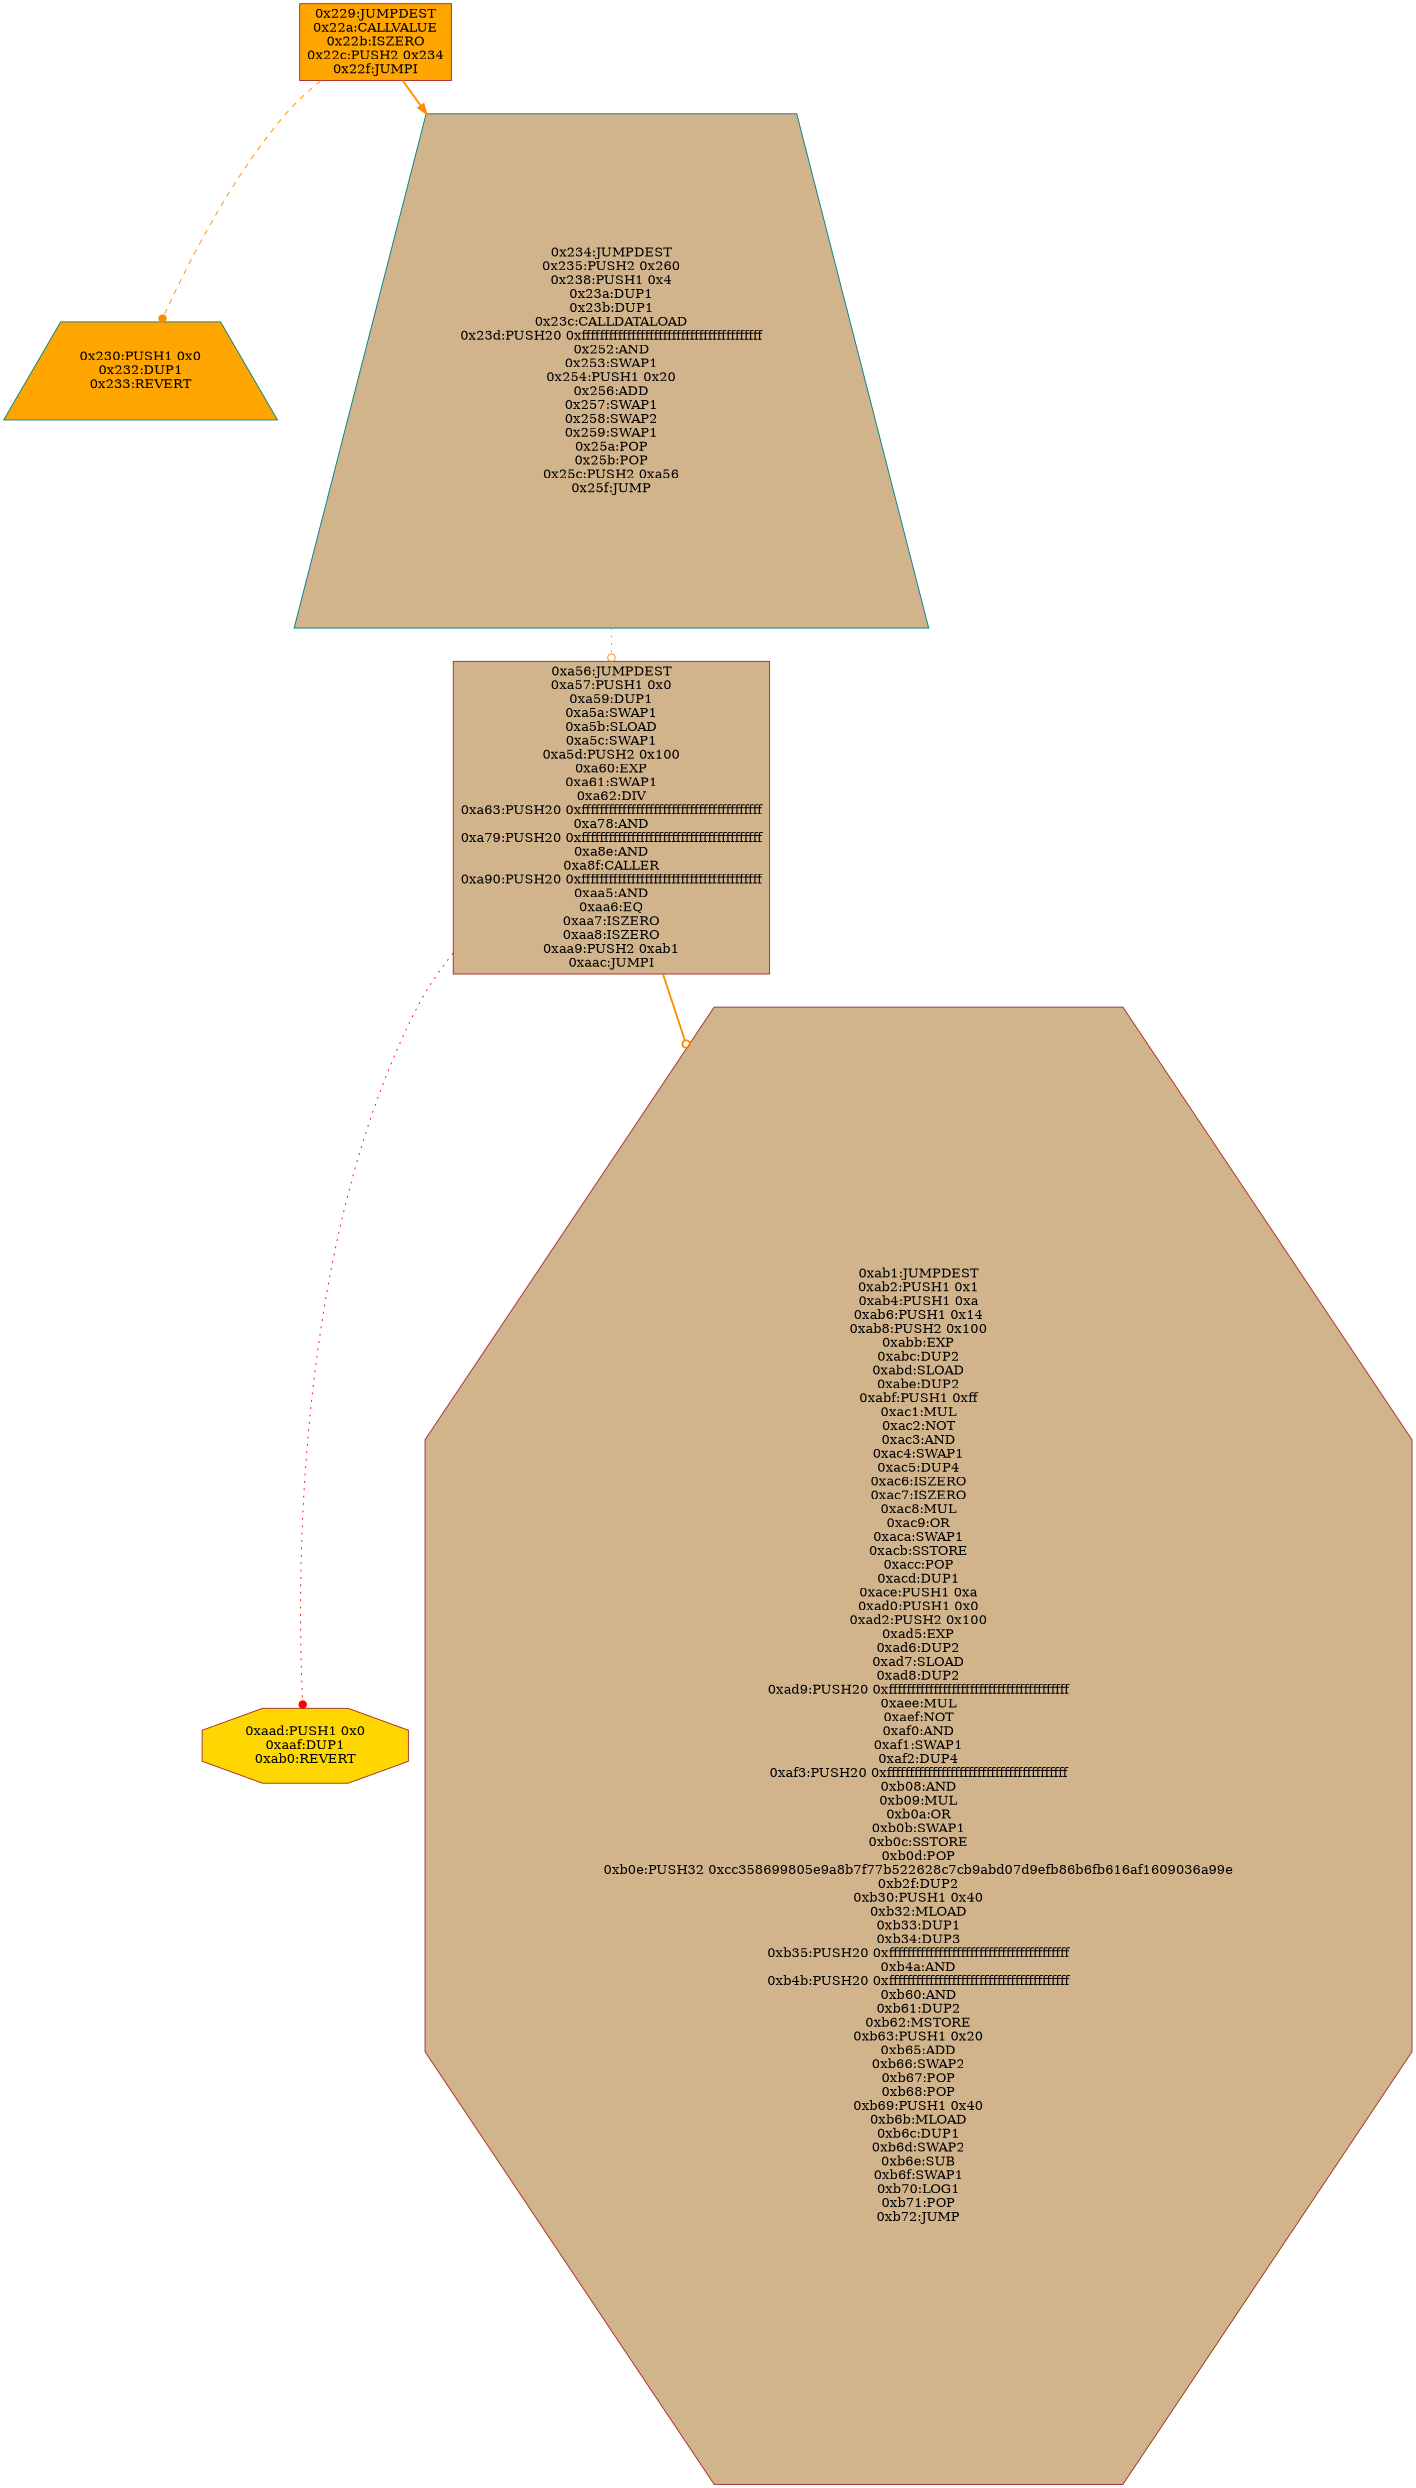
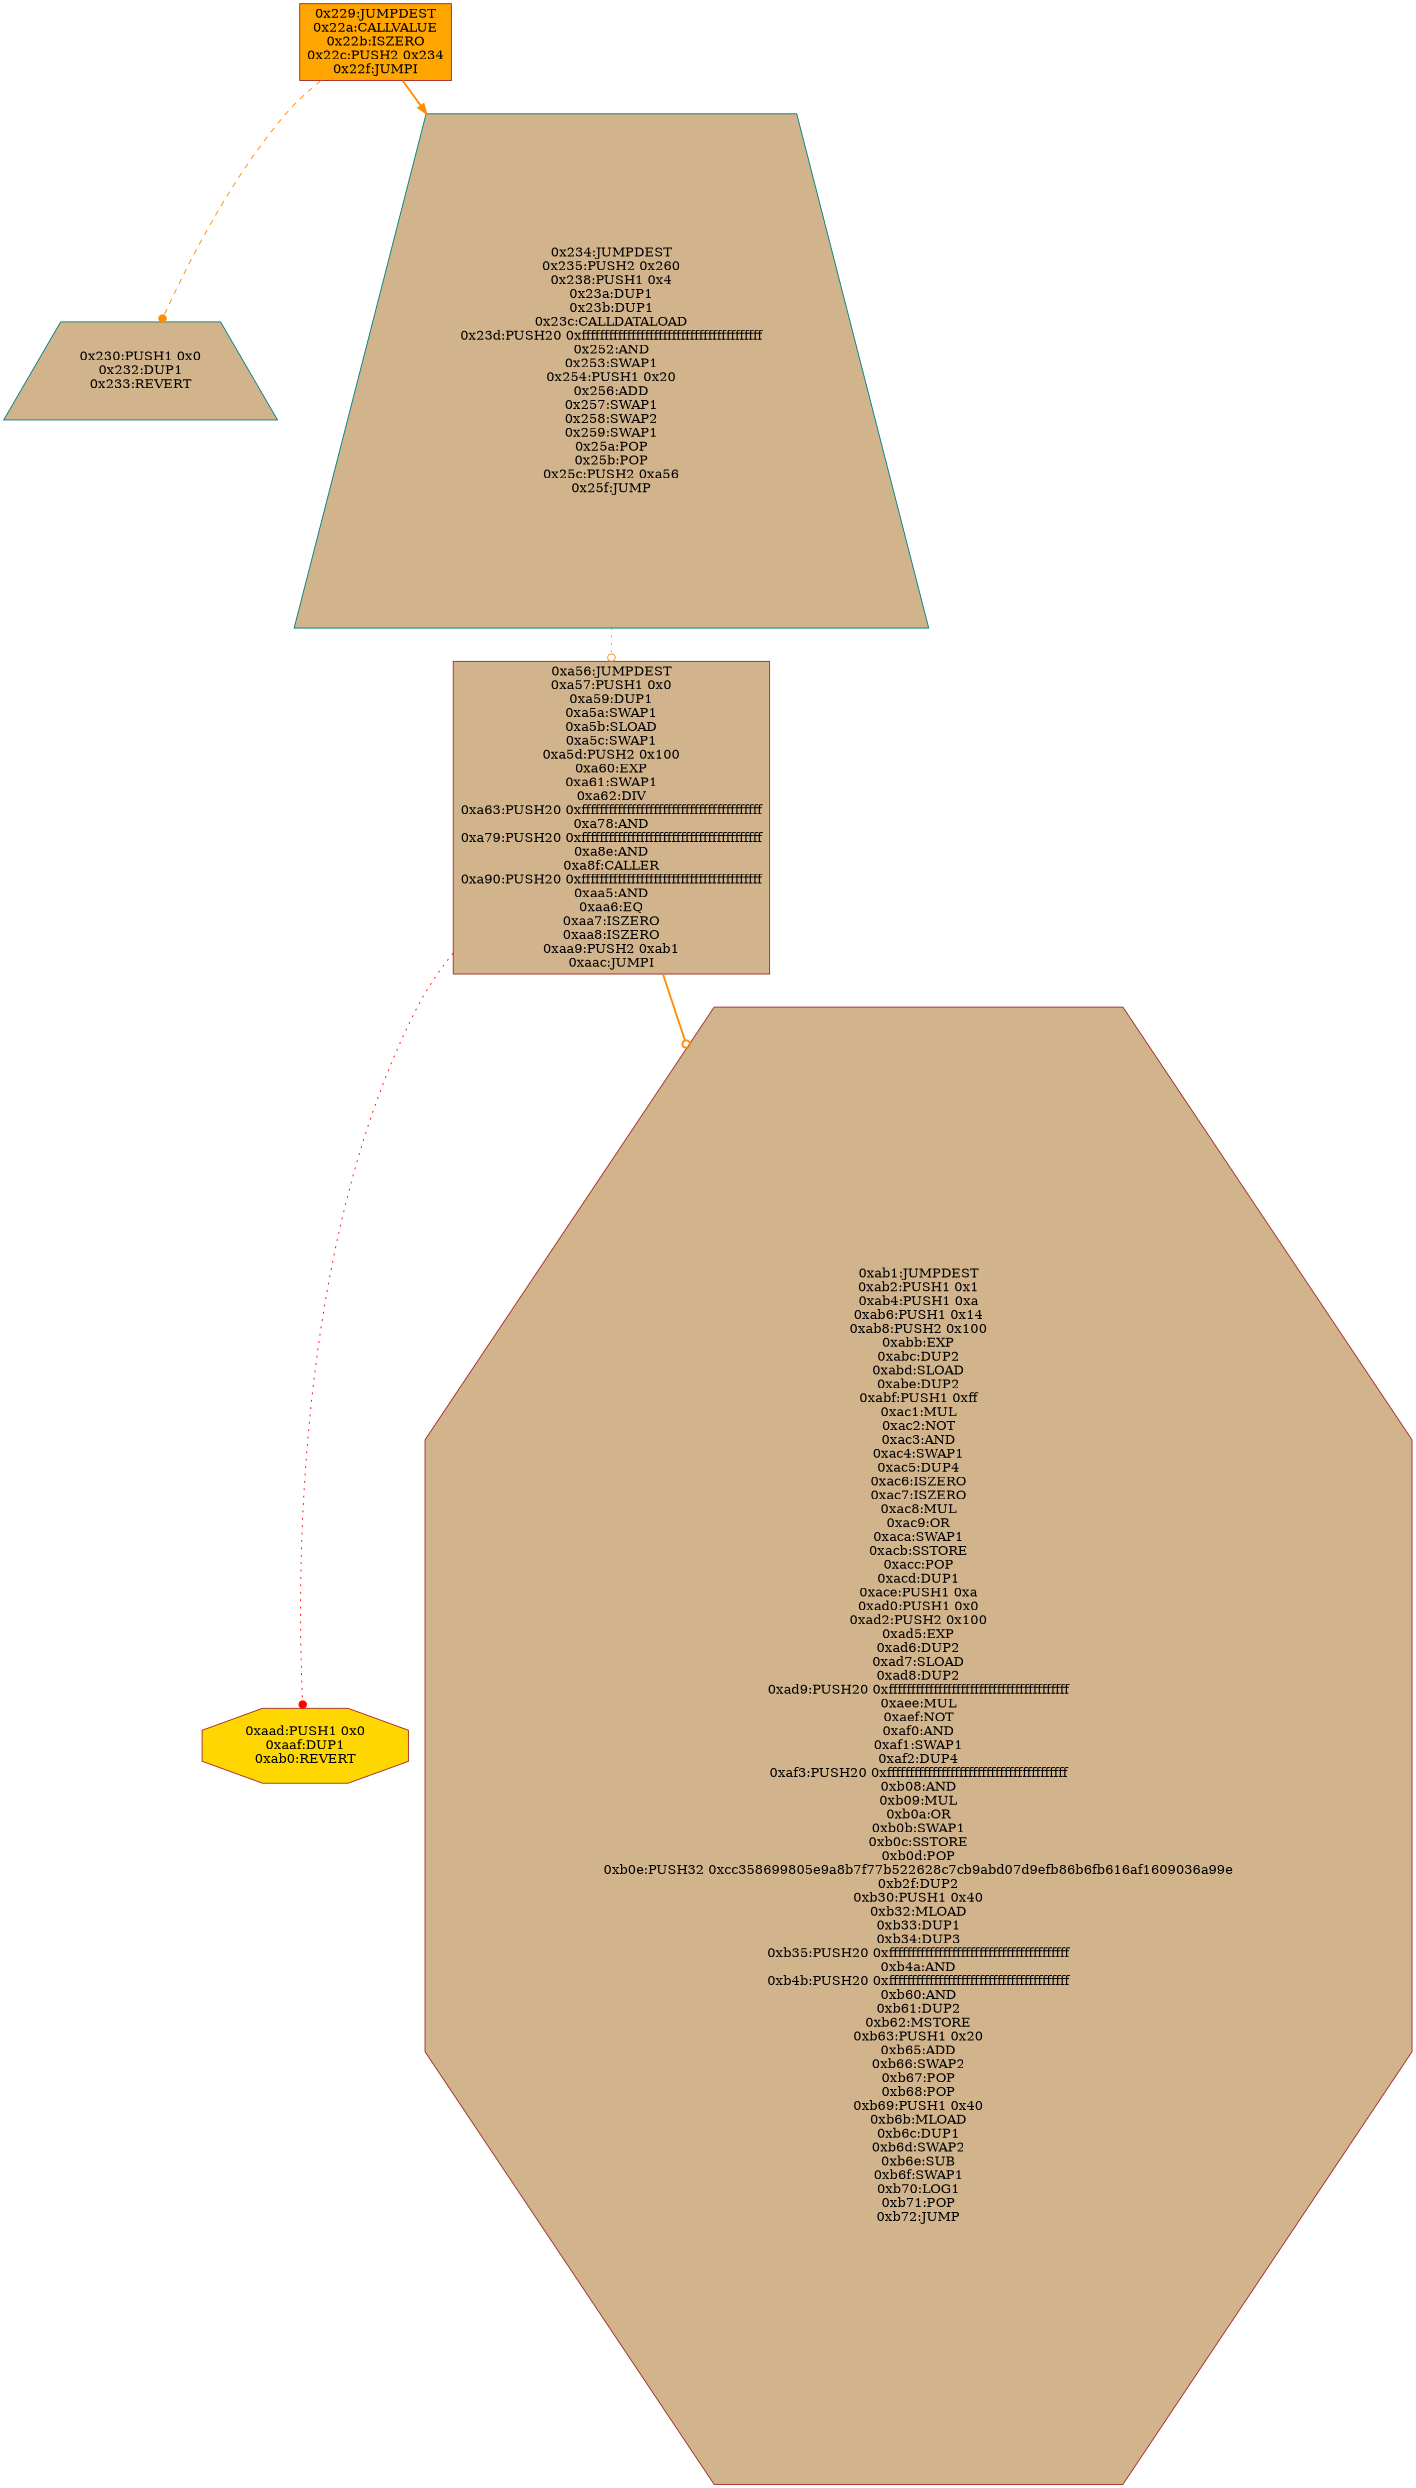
  digraph {
    node [style=filled fillcolor=tan color=brown shape=box]
    edge [color=darkorange style=bold arrowhead=dot]
    n1 [label="0x229:JUMPDEST\n0x22a:CALLVALUE\n0x22b:ISZERO\n0x22c:PUSH2 0x234\n0x22f:JUMPI" fillcolor=orange]
-   n2 [label="0x230:PUSH1 0x0\n0x232:DUP1\n0x233:REVERT" fillcolor=orange color=teal shape=trapezium]
+   n2 [label="0x230:PUSH1 0x0\n0x232:DUP1\n0x233:REVERT" color=teal shape=trapezium]
    n3 [label="0x234:JUMPDEST\n0x235:PUSH2 0x260\n0x238:PUSH1 0x4\n0x23a:DUP1\n0x23b:DUP1\n0x23c:CALLDATALOAD\n0x23d:PUSH20 0xffffffffffffffffffffffffffffffffffffffff\n0x252:AND\n0x253:SWAP1\n0x254:PUSH1 0x20\n0x256:ADD\n0x257:SWAP1\n0x258:SWAP2\n0x259:SWAP1\n0x25a:POP\n0x25b:POP\n0x25c:PUSH2 0xa56\n0x25f:JUMP" color=teal shape=trapezium]
    n4 [label="0xa56:JUMPDEST\n0xa57:PUSH1 0x0\n0xa59:DUP1\n0xa5a:SWAP1\n0xa5b:SLOAD\n0xa5c:SWAP1\n0xa5d:PUSH2 0x100\n0xa60:EXP\n0xa61:SWAP1\n0xa62:DIV\n0xa63:PUSH20 0xffffffffffffffffffffffffffffffffffffffff\n0xa78:AND\n0xa79:PUSH20 0xffffffffffffffffffffffffffffffffffffffff\n0xa8e:AND\n0xa8f:CALLER\n0xa90:PUSH20 0xffffffffffffffffffffffffffffffffffffffff\n0xaa5:AND\n0xaa6:EQ\n0xaa7:ISZERO\n0xaa8:ISZERO\n0xaa9:PUSH2 0xab1\n0xaac:JUMPI"]
    n5 [label="0xaad:PUSH1 0x0\n0xaaf:DUP1\n0xab0:REVERT" fillcolor=gold shape=octagon]
    n6 [label="0xab1:JUMPDEST\n0xab2:PUSH1 0x1\n0xab4:PUSH1 0xa\n0xab6:PUSH1 0x14\n0xab8:PUSH2 0x100\n0xabb:EXP\n0xabc:DUP2\n0xabd:SLOAD\n0xabe:DUP2\n0xabf:PUSH1 0xff\n0xac1:MUL\n0xac2:NOT\n0xac3:AND\n0xac4:SWAP1\n0xac5:DUP4\n0xac6:ISZERO\n0xac7:ISZERO\n0xac8:MUL\n0xac9:OR\n0xaca:SWAP1\n0xacb:SSTORE\n0xacc:POP\n0xacd:DUP1\n0xace:PUSH1 0xa\n0xad0:PUSH1 0x0\n0xad2:PUSH2 0x100\n0xad5:EXP\n0xad6:DUP2\n0xad7:SLOAD\n0xad8:DUP2\n0xad9:PUSH20 0xffffffffffffffffffffffffffffffffffffffff\n0xaee:MUL\n0xaef:NOT\n0xaf0:AND\n0xaf1:SWAP1\n0xaf2:DUP4\n0xaf3:PUSH20 0xffffffffffffffffffffffffffffffffffffffff\n0xb08:AND\n0xb09:MUL\n0xb0a:OR\n0xb0b:SWAP1\n0xb0c:SSTORE\n0xb0d:POP\n0xb0e:PUSH32 0xcc358699805e9a8b7f77b522628c7cb9abd07d9efb86b6fb616af1609036a99e\n0xb2f:DUP2\n0xb30:PUSH1 0x40\n0xb32:MLOAD\n0xb33:DUP1\n0xb34:DUP3\n0xb35:PUSH20 0xffffffffffffffffffffffffffffffffffffffff\n0xb4a:AND\n0xb4b:PUSH20 0xffffffffffffffffffffffffffffffffffffffff\n0xb60:AND\n0xb61:DUP2\n0xb62:MSTORE\n0xb63:PUSH1 0x20\n0xb65:ADD\n0xb66:SWAP2\n0xb67:POP\n0xb68:POP\n0xb69:PUSH1 0x40\n0xb6b:MLOAD\n0xb6c:DUP1\n0xb6d:SWAP2\n0xb6e:SUB\n0xb6f:SWAP1\n0xb70:LOG1\n0xb71:POP\n0xb72:JUMP" shape=octagon]
    n1 -> n2 [style=dashed]
    n1 -> n3 [arrowhead=normal]
    n3 -> n4 [style=dotted arrowhead=odot]
    n4 -> n5 [color=red style=dotted]
    n4 -> n6 [arrowhead=odot]
  }
